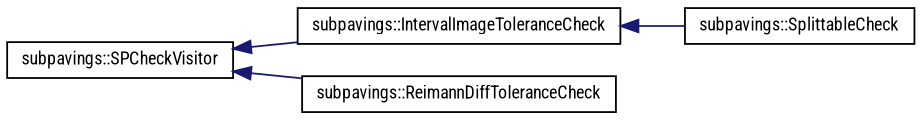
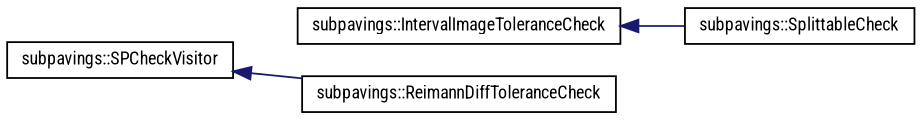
  digraph {
    fontname="Roboto Condensed"
    rankdir=LR
    node [color=black fillcolor=white fontname="Roboto Condensed" fontsize=10 shape=record style=filled]
    edge [color=midnightblue dir=back fontname="Roboto Condensed" fontsize=10 labelfontname=FreeSans labelfontsize=10 style=solid]
    n1 [height=0.2 label="subpavings::SPCheckVisitor" width=0.4]
    n2 [height=0.2 label="subpavings::IntervalImageToleranceCheck" width=0.4]
    n3 [height=0.2 label="subpavings::ReimannDiffToleranceCheck" width=0.4]
    n4 [height=0.2 label="subpavings::SplittableCheck" width=0.4]
-   n1 -> n2
    n1 -> n3
    n2 -> n4
  }
